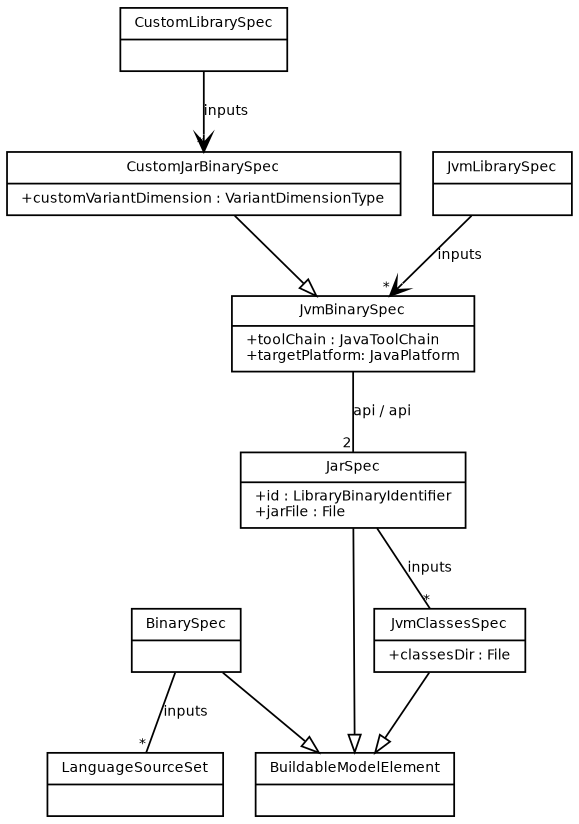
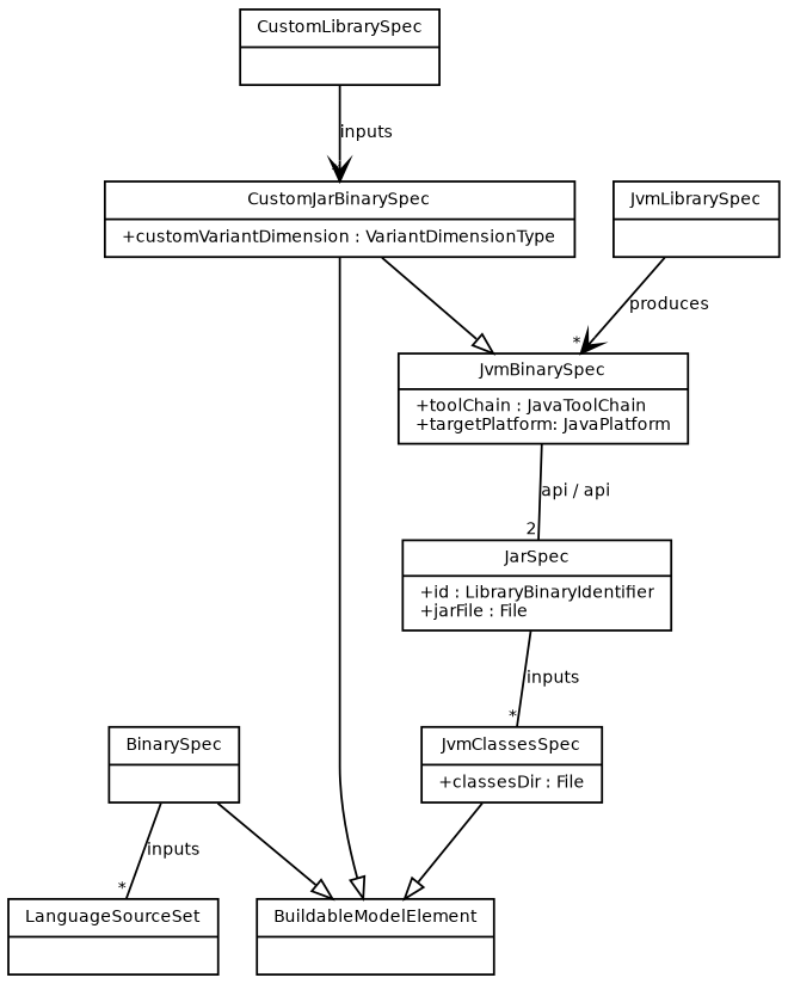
  digraph {
    fontname="Bitstream Vera Sans"
    fontsize=8
    node [fontname="Bitstream Vera Sans" fontsize=8 shape=record]
    edge [arrowhead=empty fontname="Bitstream Vera Sans" fontsize=8]
    n1 [label="{BuildableModelElement|\l}"]
    n2 [label="{LanguageSourceSet|\l}"]
    n3 [label="{BinarySpec|\l}"]
    n4 [label="{JvmClassesSpec|+classesDir : File\l}"]
    n5 [label="{JvmBinarySpec|+toolChain : JavaToolChain\l+targetPlatform: JavaPlatform}"]
    n6 [label="{JarSpec|+id :  LibraryBinaryIdentifier\l+jarFile : File \l}"]
    n7 [label="{CustomJarBinarySpec|+customVariantDimension :  VariantDimensionType\l}"]
    n8 [label="{JvmLibrarySpec|\l}"]
    n9 [label="{CustomLibrarySpec|\l}"]
    n3 -> n1
    n3 -> n2 [arrowhead=none headlabel="*" label=inputs]
    n4 -> n1
    n5 -> n6 [arrowhead=none headlabel=2 label="api / api"]
-   n6 -> n1
+   n7 -> n1
    n6 -> n4 [arrowhead=none headlabel="*" label=inputs]
    n7 -> n5
-   n8 -> n5 [arrowhead=open headlabel="*" label=inputs]
+   n8 -> n5 [arrowhead=open headlabel="*" label=produces]
    n9 -> n7 [arrowhead=open headlabel="*" label=inputs]
  }
